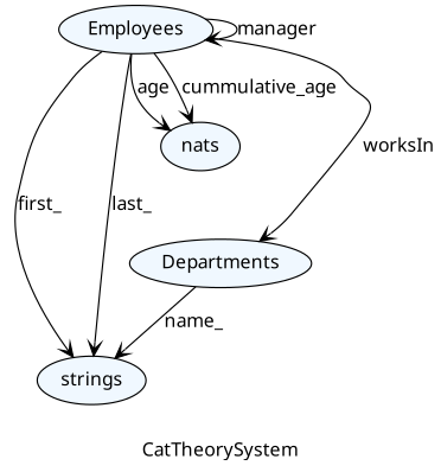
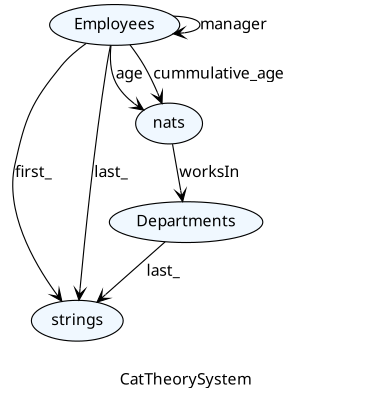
  digraph {
    fontname="Noto Sans"
    label=CatTheorySystem
    node [fillcolor="#f0f8ff" fontname="Noto Sans" shape=ellipse style=filled]
    edge [arrowhead=vee fontname="Noto Sans"]
    n1 [label=strings]
    n2 [label=nats]
    n3 [label=Employees]
    n4 [label=Departments]
    n3 -> n1 [label=first_]
    n3 -> n1 [label=last_]
    n3 -> n2 [label=age]
    n3 -> n2 [label=cummulative_age]
    n3 -> n3 [label=manager]
-   n3 -> n4 [label=worksIn]
-   n4 -> n1 [label=name_]
+   n2 -> n4 [label=worksIn]
+   n4 -> n1 [label=last_]
  }
